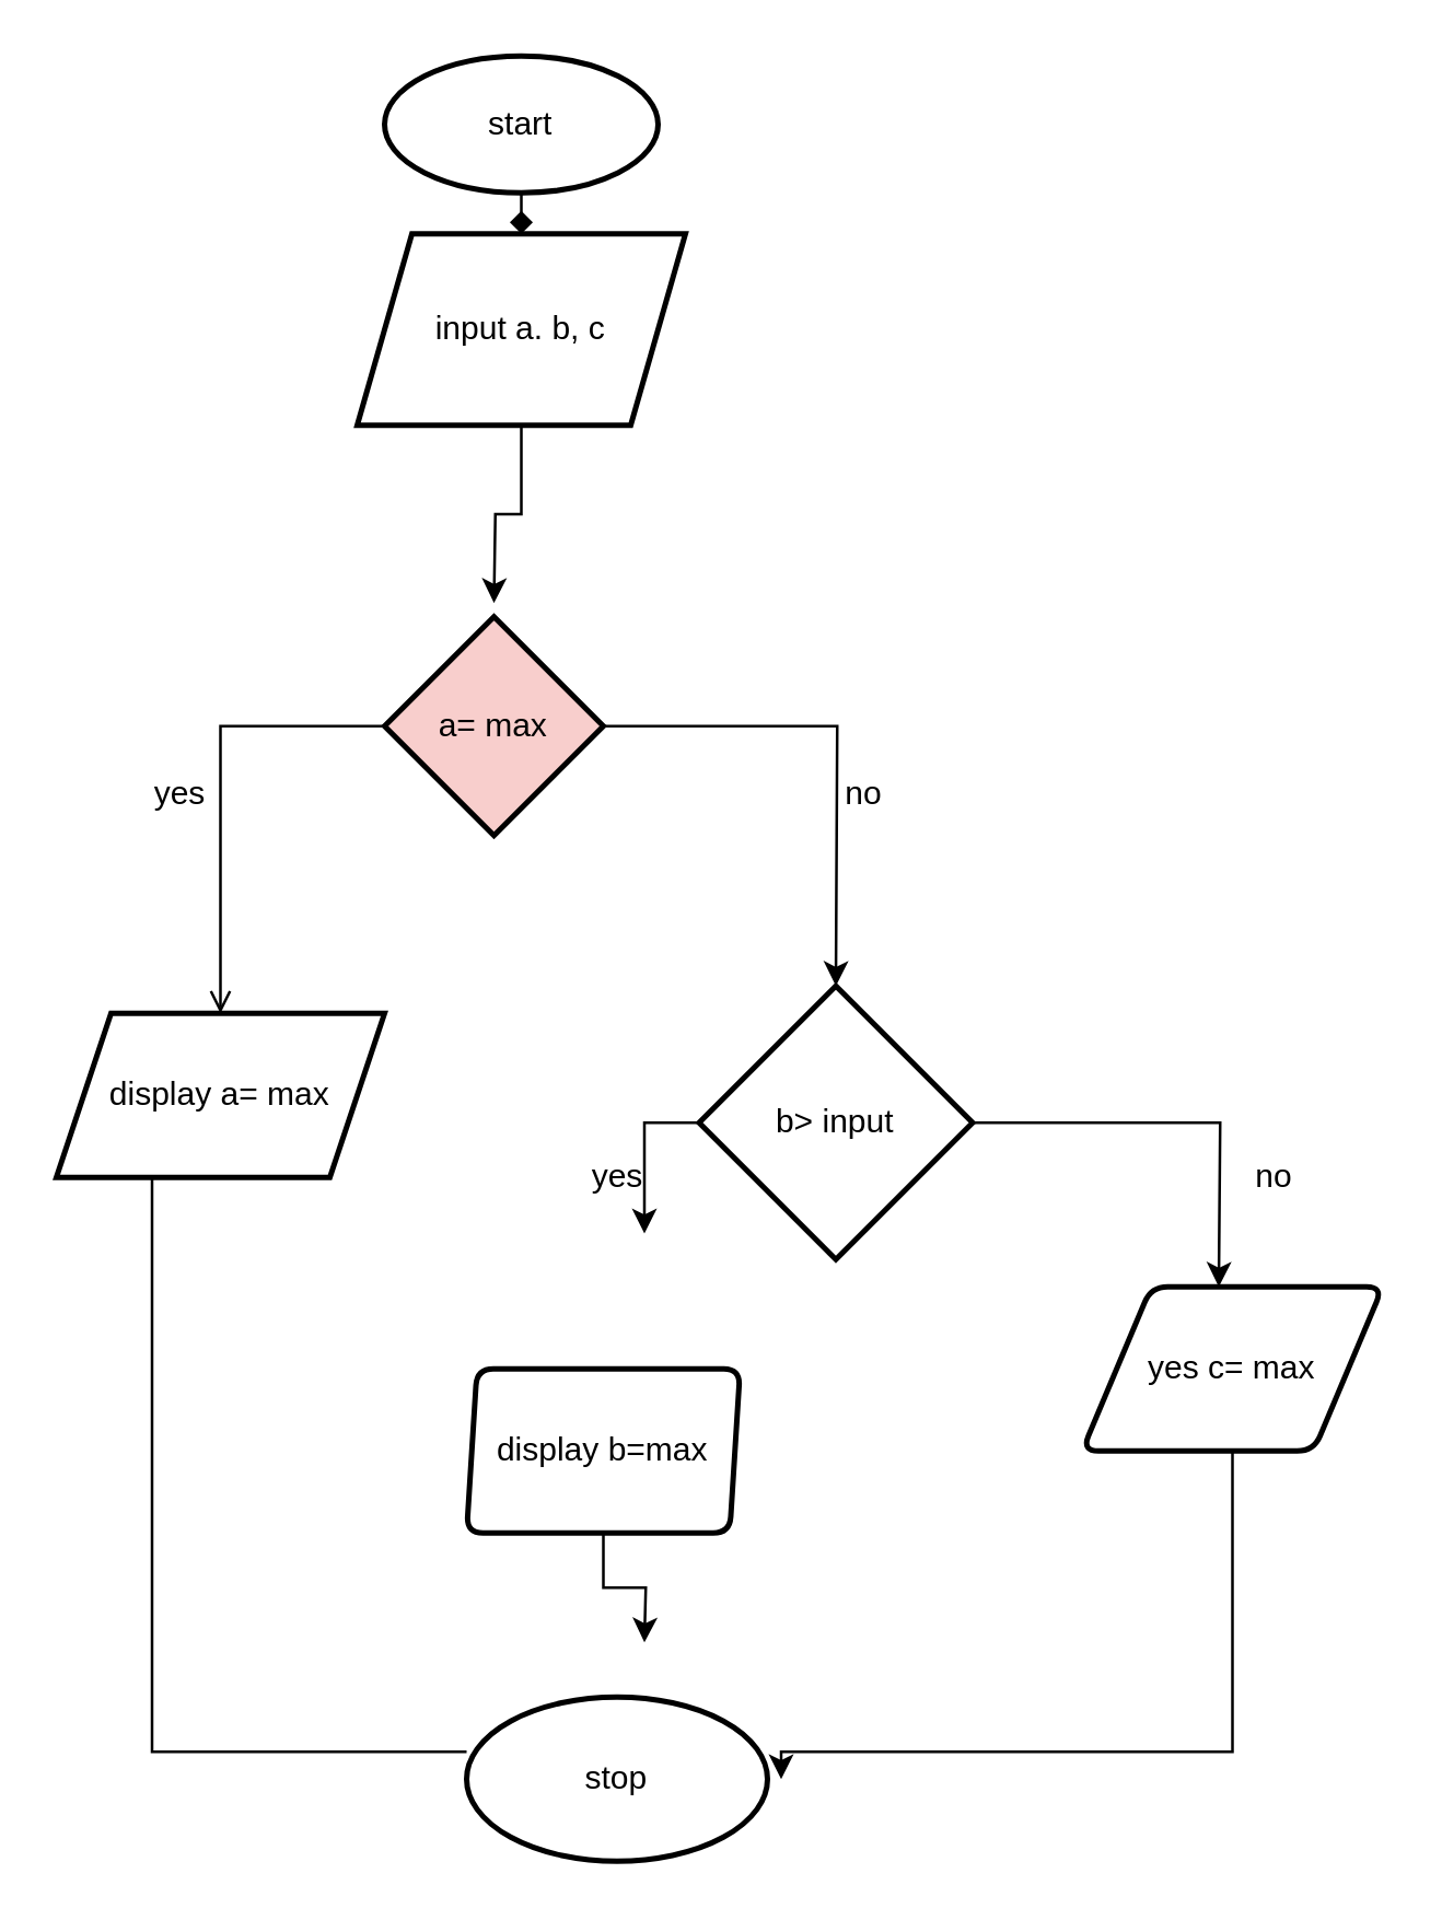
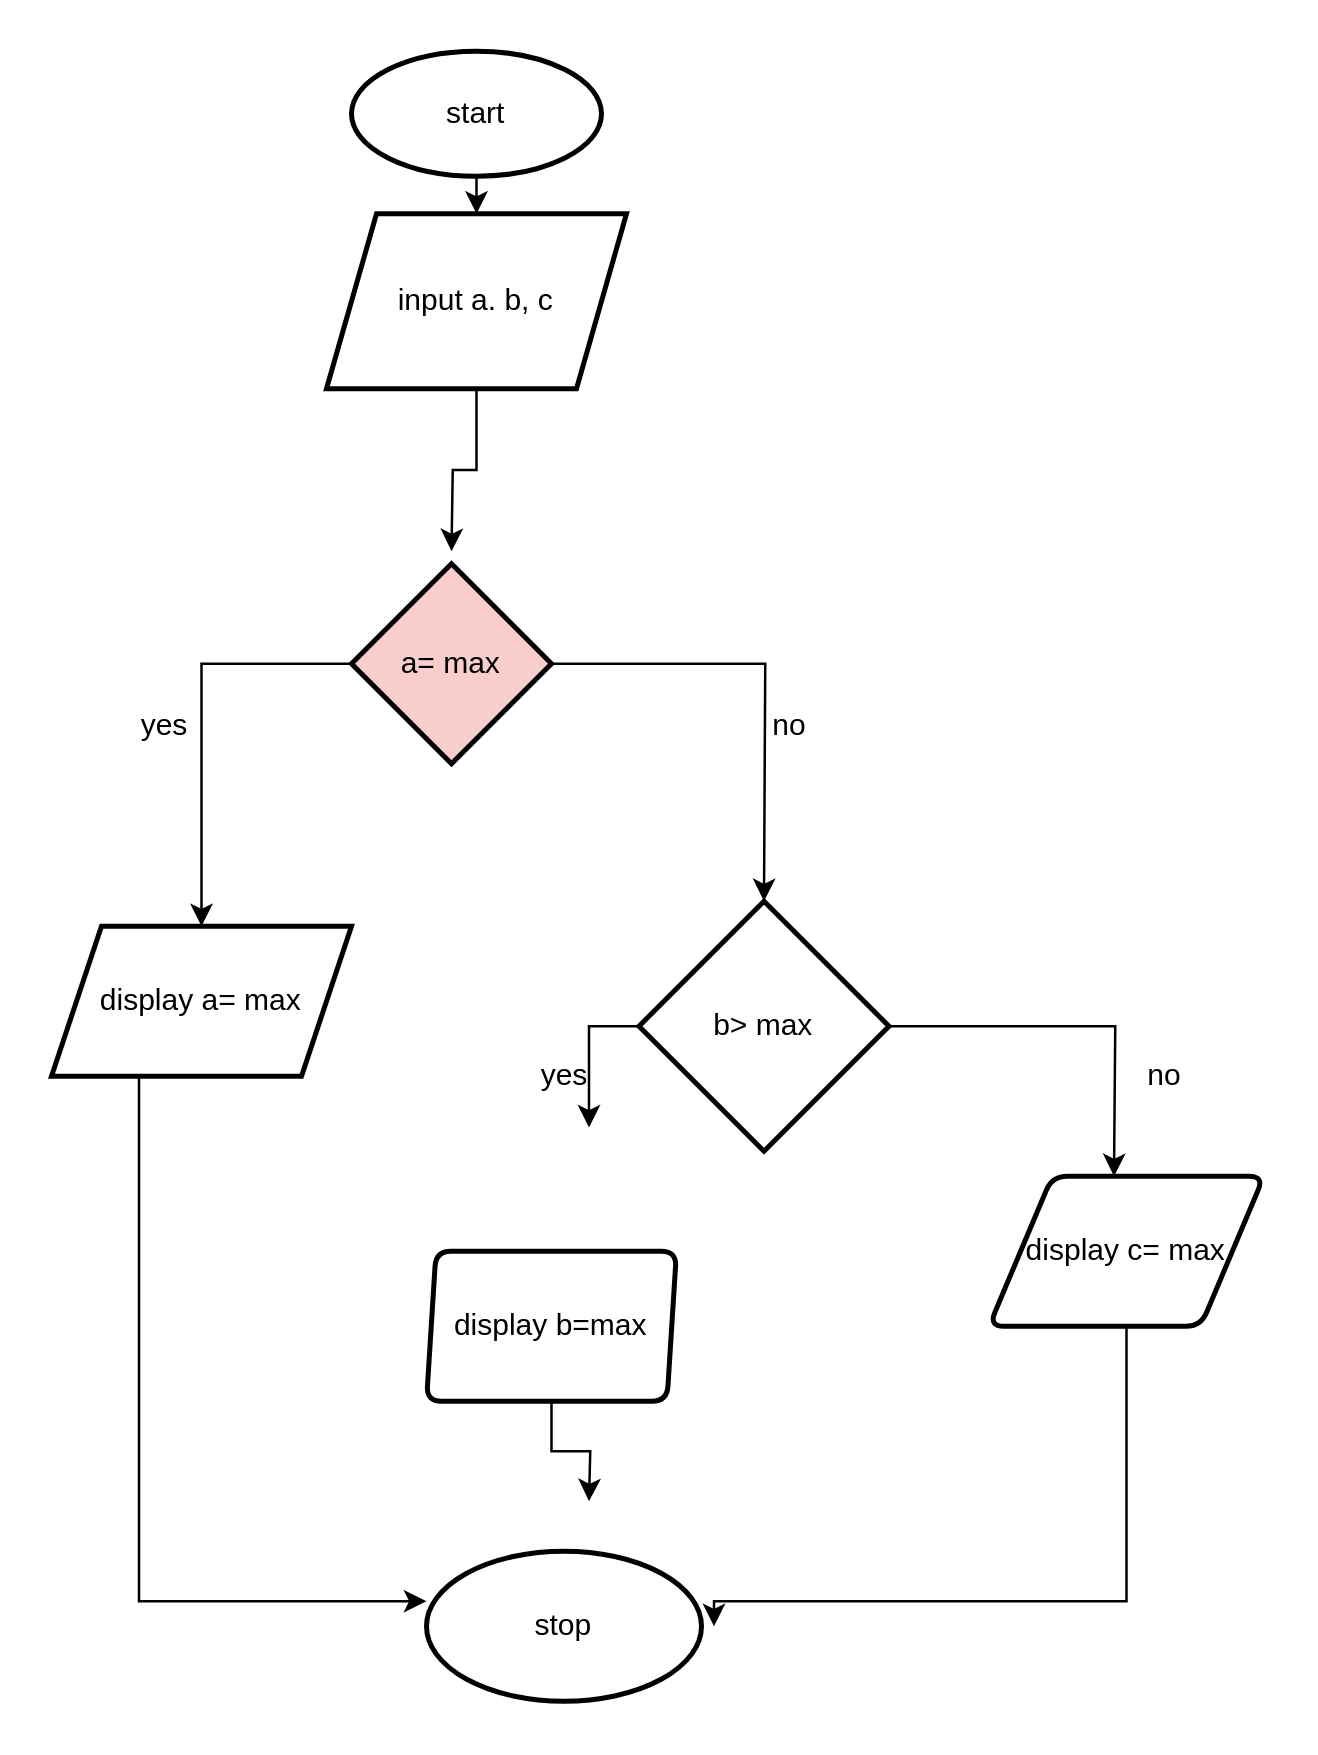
  <mxCell id="0" />
  <mxCell id="1" parent="0" />
- <mxCell id="2" value="" style="edgeStyle=orthogonalEdgeStyle;rounded=0;orthogonalLoop=1;jettySize=auto;html=1;endArrow=diamond;" parent="1" source="3" target="9" edge="1"><mxGeometry relative="1" as="geometry" /></mxCell>
+ <mxCell id="2" value="" style="edgeStyle=orthogonalEdgeStyle;rounded=0;orthogonalLoop=1;jettySize=auto;html=1;" parent="1" source="3" target="9" edge="1"><mxGeometry relative="1" as="geometry" /></mxCell>
  <mxCell id="3" value="start" style="strokeWidth=2;html=1;shape=mxgraph.flowchart.start_1;whiteSpace=wrap;" parent="1" vertex="1"><mxGeometry x="140" y="20" width="100" height="50" as="geometry" /></mxCell>
  <mxCell id="4" style="edgeStyle=orthogonalEdgeStyle;rounded=0;orthogonalLoop=1;jettySize=auto;html=1;exitX=0;exitY=0.5;exitDx=0;exitDy=0;exitPerimeter=0;" parent="1" source="6" edge="1"><mxGeometry relative="1" as="geometry"><mxPoint x="235" y="450" as="targetPoint" /></mxGeometry></mxCell>
  <mxCell id="5" style="edgeStyle=orthogonalEdgeStyle;rounded=0;orthogonalLoop=1;jettySize=auto;html=1;exitX=1;exitY=0.5;exitDx=0;exitDy=0;exitPerimeter=0;" parent="1" source="6" edge="1"><mxGeometry relative="1" as="geometry"><mxPoint x="445" y="470" as="targetPoint" /></mxGeometry></mxCell>
- <mxCell id="6" value="b&amp;gt; input" style="strokeWidth=2;html=1;shape=mxgraph.flowchart.decision;whiteSpace=wrap;" parent="1" vertex="1"><mxGeometry x="255" y="360" width="100" height="100" as="geometry" /></mxCell>
+ <mxCell id="6" value="b&amp;gt; max" style="strokeWidth=2;html=1;shape=mxgraph.flowchart.decision;whiteSpace=wrap;" parent="1" vertex="1"><mxGeometry x="255" y="360" width="100" height="100" as="geometry" /></mxCell>
  <mxCell id="7" value="stop" style="strokeWidth=2;html=1;shape=mxgraph.flowchart.start_1;whiteSpace=wrap;" parent="1" vertex="1"><mxGeometry x="170" y="620" width="110" height="60" as="geometry" /></mxCell>
  <mxCell id="8" value="" style="edgeStyle=orthogonalEdgeStyle;rounded=0;orthogonalLoop=1;jettySize=auto;html=1;" parent="1" source="9" edge="1"><mxGeometry relative="1" as="geometry"><mxPoint x="180" y="220" as="targetPoint" /></mxGeometry></mxCell>
  <mxCell id="9" value="input a. b, c" style="shape=parallelogram;perimeter=parallelogramPerimeter;whiteSpace=wrap;html=1;fixedSize=1;strokeWidth=2;" parent="1" vertex="1"><mxGeometry x="130" y="85" width="120" height="70" as="geometry" /></mxCell>
- <mxCell id="10" value="" style="edgeStyle=orthogonalEdgeStyle;rounded=0;orthogonalLoop=1;jettySize=auto;html=1;endArrow=open;" parent="1" source="12" target="14" edge="1"><mxGeometry relative="1" as="geometry"><Array as="points"><mxPoint x="80" y="265" /></Array></mxGeometry></mxCell>
+ <mxCell id="10" value="" style="edgeStyle=orthogonalEdgeStyle;rounded=0;orthogonalLoop=1;jettySize=auto;html=1;" parent="1" source="12" target="14" edge="1"><mxGeometry relative="1" as="geometry"><Array as="points"><mxPoint x="80" y="265" /></Array></mxGeometry></mxCell>
  <mxCell id="11" style="edgeStyle=orthogonalEdgeStyle;rounded=0;orthogonalLoop=1;jettySize=auto;html=1;exitX=1;exitY=0.5;exitDx=0;exitDy=0;" parent="1" source="12" edge="1"><mxGeometry relative="1" as="geometry"><mxPoint x="305" y="360" as="targetPoint" /></mxGeometry></mxCell>
  <mxCell id="12" value="a= max" style="rhombus;whiteSpace=wrap;html=1;strokeWidth=2;fillColor=#f8cecc;" parent="1" vertex="1"><mxGeometry x="140" y="225" width="80" height="80" as="geometry" /></mxCell>
- <mxCell id="13" style="edgeStyle=orthogonalEdgeStyle;rounded=0;orthogonalLoop=1;jettySize=auto;html=1;endArrow=none;" parent="1" source="14" target="7" edge="1"><mxGeometry relative="1" as="geometry"><Array as="points"><mxPoint x="55" y="640" /></Array></mxGeometry></mxCell>
+ <mxCell id="13" style="edgeStyle=orthogonalEdgeStyle;rounded=0;orthogonalLoop=1;jettySize=auto;html=1;" parent="1" source="14" target="7" edge="1"><mxGeometry relative="1" as="geometry"><Array as="points"><mxPoint x="55" y="640" /></Array></mxGeometry></mxCell>
  <mxCell id="14" value="display a= max" style="shape=parallelogram;perimeter=parallelogramPerimeter;whiteSpace=wrap;html=1;fixedSize=1;strokeWidth=2;" parent="1" vertex="1"><mxGeometry x="20" y="370" width="120" height="60" as="geometry" /></mxCell>
  <mxCell id="15" value="yes" style="text;html=1;resizable=0;autosize=1;align=center;verticalAlign=middle;points=[];fillColor=none;strokeColor=none;rounded=0;" parent="1" vertex="1"><mxGeometry x="50" y="280" width="30" height="20" as="geometry" /></mxCell>
  <mxCell id="16" value="no" style="text;html=1;resizable=0;autosize=1;align=center;verticalAlign=middle;points=[];fillColor=none;strokeColor=none;rounded=0;" parent="1" vertex="1"><mxGeometry x="300" y="280" width="30" height="20" as="geometry" /></mxCell>
  <mxCell id="17" style="edgeStyle=orthogonalEdgeStyle;rounded=0;orthogonalLoop=1;jettySize=auto;html=1;" parent="1" source="18" edge="1"><mxGeometry relative="1" as="geometry"><mxPoint x="235" y="600" as="targetPoint" /></mxGeometry></mxCell>
  <mxCell id="18" value="display b=max" style="shape=parallelogram;html=1;strokeWidth=2;perimeter=parallelogramPerimeter;whiteSpace=wrap;rounded=1;arcSize=12;size=0.038;" parent="1" vertex="1"><mxGeometry x="170" y="500" width="100" height="60" as="geometry" /></mxCell>
  <mxCell id="19" value="yes" style="text;html=1;align=center;verticalAlign=middle;resizable=0;points=[];autosize=1;strokeColor=none;fillColor=none;" parent="1" vertex="1"><mxGeometry x="210" y="420" width="30" height="20" as="geometry" /></mxCell>
  <mxCell id="20" value="no" style="text;html=1;align=center;verticalAlign=middle;resizable=0;points=[];autosize=1;strokeColor=none;fillColor=none;" parent="1" vertex="1"><mxGeometry x="450" y="420" width="30" height="20" as="geometry" /></mxCell>
  <mxCell id="21" style="edgeStyle=orthogonalEdgeStyle;rounded=0;orthogonalLoop=1;jettySize=auto;html=1;" parent="1" source="22" edge="1"><mxGeometry relative="1" as="geometry"><mxPoint x="285" y="650" as="targetPoint" /><Array as="points"><mxPoint x="450" y="640" /><mxPoint x="285" y="640" /></Array></mxGeometry></mxCell>
- <mxCell id="22" value="yes c= max" style="shape=parallelogram;html=1;strokeWidth=2;perimeter=parallelogramPerimeter;whiteSpace=wrap;rounded=1;arcSize=12;size=0.23;" parent="1" vertex="1"><mxGeometry x="395" y="470" width="110" height="60" as="geometry" /></mxCell>
+ <mxCell id="22" value="display c= max" style="shape=parallelogram;html=1;strokeWidth=2;perimeter=parallelogramPerimeter;whiteSpace=wrap;rounded=1;arcSize=12;size=0.23;" parent="1" vertex="1"><mxGeometry x="395" y="470" width="110" height="60" as="geometry" /></mxCell>
